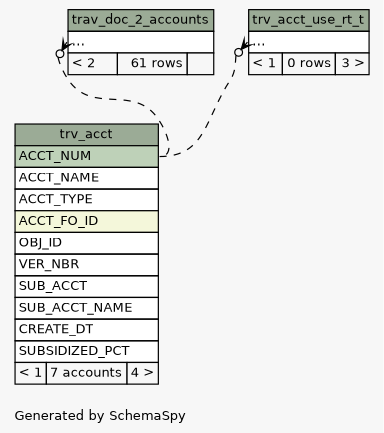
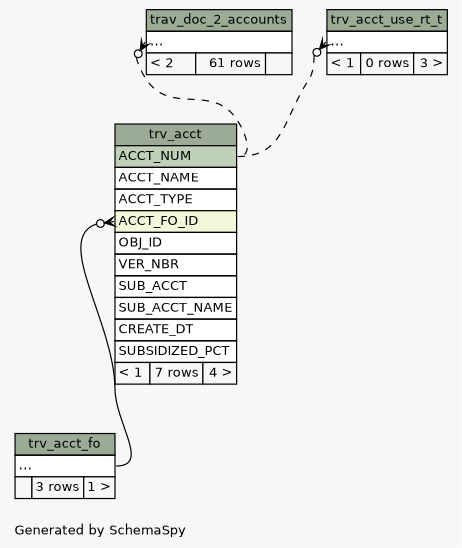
  digraph {
    bgcolor="#f7f7f7"
    fontname=Helvetica
    fontsize=11
    label="\nGenerated by SchemaSpy"
    labeljust=l
    nodesep=0.18
    rankdir=TB
    ranksep=0.46
    node [fontname=Helvetica fontsize=11 shape=plaintext]
    edge [arrowhead=none arrowsize=0.8 arrowtail=crowodot dir=back headport="ACCT_NUM:e" style=dashed tailport="elipses:w"]
    n1 [label=<     <TABLE BORDER="0" CELLBORDER="1" CELLSPACING="0" BGCOLOR="#ffffff">       <TR><TD COLSPAN="3" BGCOLOR="#9bab96" ALIGN="CENTER">trav_doc_2_accounts</TD></TR>       <TR><TD PORT="elipses" COLSPAN="3" ALIGN="LEFT">...</TD></TR>       <TR><TD ALIGN="LEFT" BGCOLOR="#f7f7f7">&lt; 2</TD><TD ALIGN="RIGHT" BGCOLOR="#f7f7f7">61 rows</TD><TD ALIGN="RIGHT" BGCOLOR="#f7f7f7">  </TD></TR>     </TABLE>>]
-   n2 [label=<     <TABLE BORDER="0" CELLBORDER="1" CELLSPACING="0" BGCOLOR="#ffffff">       <TR><TD COLSPAN="3" BGCOLOR="#9bab96" ALIGN="CENTER">trv_acct</TD></TR>       <TR><TD PORT="ACCT_NUM" COLSPAN="3" BGCOLOR="#bed1b8" ALIGN="LEFT">ACCT_NUM</TD></TR>       <TR><TD PORT="ACCT_NAME" COLSPAN="3" ALIGN="LEFT">ACCT_NAME</TD></TR>       <TR><TD PORT="ACCT_TYPE" COLSPAN="3" ALIGN="LEFT">ACCT_TYPE</TD></TR>       <TR><TD PORT="ACCT_FO_ID" COLSPAN="3" BGCOLOR="#f4f7da" ALIGN="LEFT">ACCT_FO_ID</TD></TR>       <TR><TD PORT="OBJ_ID" COLSPAN="3" ALIGN="LEFT">OBJ_ID</TD></TR>       <TR><TD PORT="VER_NBR" COLSPAN="3" ALIGN="LEFT">VER_NBR</TD></TR>       <TR><TD PORT="SUB_ACCT" COLSPAN="3" ALIGN="LEFT">SUB_ACCT</TD></TR>       <TR><TD PORT="SUB_ACCT_NAME" COLSPAN="3" ALIGN="LEFT">SUB_ACCT_NAME</TD></TR>       <TR><TD PORT="CREATE_DT" COLSPAN="3" ALIGN="LEFT">CREATE_DT</TD></TR>       <TR><TD PORT="SUBSIDIZED_PCT" COLSPAN="3" ALIGN="LEFT">SUBSIDIZED_PCT</TD></TR>       <TR><TD ALIGN="LEFT" BGCOLOR="#f7f7f7">&lt; 1</TD><TD ALIGN="RIGHT" BGCOLOR="#f7f7f7">7 accounts</TD><TD ALIGN="RIGHT" BGCOLOR="#f7f7f7">4 &gt;</TD></TR>     </TABLE>>]
+   n2 [label=<     <TABLE BORDER="0" CELLBORDER="1" CELLSPACING="0" BGCOLOR="#ffffff">       <TR><TD COLSPAN="3" BGCOLOR="#9bab96" ALIGN="CENTER">trv_acct</TD></TR>       <TR><TD PORT="ACCT_NUM" COLSPAN="3" BGCOLOR="#bed1b8" ALIGN="LEFT">ACCT_NUM</TD></TR>       <TR><TD PORT="ACCT_NAME" COLSPAN="3" ALIGN="LEFT">ACCT_NAME</TD></TR>       <TR><TD PORT="ACCT_TYPE" COLSPAN="3" ALIGN="LEFT">ACCT_TYPE</TD></TR>       <TR><TD PORT="ACCT_FO_ID" COLSPAN="3" BGCOLOR="#f4f7da" ALIGN="LEFT">ACCT_FO_ID</TD></TR>       <TR><TD PORT="OBJ_ID" COLSPAN="3" ALIGN="LEFT">OBJ_ID</TD></TR>       <TR><TD PORT="VER_NBR" COLSPAN="3" ALIGN="LEFT">VER_NBR</TD></TR>       <TR><TD PORT="SUB_ACCT" COLSPAN="3" ALIGN="LEFT">SUB_ACCT</TD></TR>       <TR><TD PORT="SUB_ACCT_NAME" COLSPAN="3" ALIGN="LEFT">SUB_ACCT_NAME</TD></TR>       <TR><TD PORT="CREATE_DT" COLSPAN="3" ALIGN="LEFT">CREATE_DT</TD></TR>       <TR><TD PORT="SUBSIDIZED_PCT" COLSPAN="3" ALIGN="LEFT">SUBSIDIZED_PCT</TD></TR>       <TR><TD ALIGN="LEFT" BGCOLOR="#f7f7f7">&lt; 1</TD><TD ALIGN="RIGHT" BGCOLOR="#f7f7f7">7 rows</TD><TD ALIGN="RIGHT" BGCOLOR="#f7f7f7">4 &gt;</TD></TR>     </TABLE>>]
+   n3 [label=<     <TABLE BORDER="0" CELLBORDER="1" CELLSPACING="0" BGCOLOR="#ffffff">       <TR><TD COLSPAN="3" BGCOLOR="#9bab96" ALIGN="CENTER">trv_acct_fo</TD></TR>       <TR><TD PORT="elipses" COLSPAN="3" ALIGN="LEFT">...</TD></TR>       <TR><TD ALIGN="LEFT" BGCOLOR="#f7f7f7">  </TD><TD ALIGN="RIGHT" BGCOLOR="#f7f7f7">3 rows</TD><TD ALIGN="RIGHT" BGCOLOR="#f7f7f7">1 &gt;</TD></TR>     </TABLE>>]
    n4 [label=<     <TABLE BORDER="0" CELLBORDER="1" CELLSPACING="0" BGCOLOR="#ffffff">       <TR><TD COLSPAN="3" BGCOLOR="#9bab96" ALIGN="CENTER">trv_acct_use_rt_t</TD></TR>       <TR><TD PORT="elipses" COLSPAN="3" ALIGN="LEFT">...</TD></TR>       <TR><TD ALIGN="LEFT" BGCOLOR="#f7f7f7">&lt; 1</TD><TD ALIGN="RIGHT" BGCOLOR="#f7f7f7">0 rows</TD><TD ALIGN="RIGHT" BGCOLOR="#f7f7f7">3 &gt;</TD></TR>     </TABLE>>]
    n1 -> n2
+   n2 -> n3 [headport="elipses:e" tailport="ACCT_FO_ID:w" style=""]
    n4 -> n2
  }
